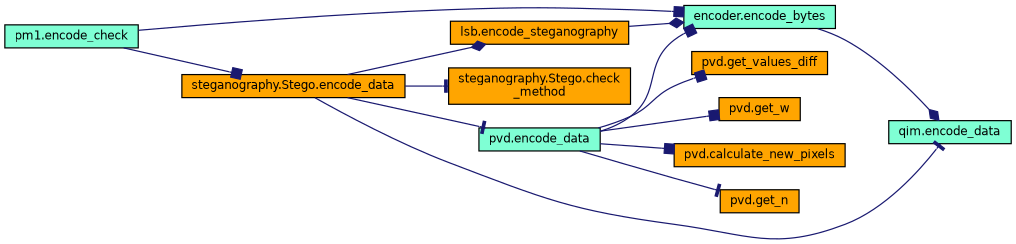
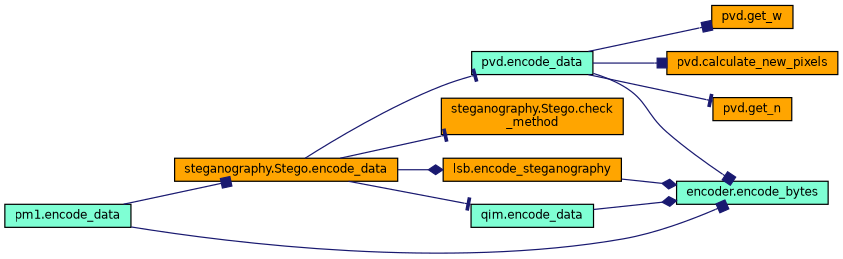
  digraph {
    rankdir=LR
    node [color=black fillcolor=orange fontname=Helvetica fontsize=10 shape=record style=filled]
    edge [arrowhead=box color=midnightblue fontname=Helvetica fontsize=10 labelfontname=Helvetica labelfontsize=10 style=solid]
    n1 [fontcolor=black height=0.2 label="steganography.Stego.encode_data" width=0.4]
    n2 [height=0.2 label="steganography.Stego.check\l_method" width=0.4]
    n3 [height=0.2 label="lsb.encode_steganography" width=0.4]
    n4 [fillcolor=aquamarine height=0.2 label="pvd.encode_data" width=0.4]
    n5 [fillcolor=aquamarine height=0.2 label="qim.encode_data" width=0.4]
    n6 [fillcolor=aquamarine height=0.2 label="encoder.encode_bytes" width=0.4]
-   n7 [fillcolor=aquamarine height=0.2 label="pm1.encode_check" width=0.4]
+   n7 [fillcolor=aquamarine height=0.2 label="pm1.encode_data" width=0.4]
    n8 [height=0.2 label="pvd.calculate_new_pixels" width=0.4]
    n9 [height=0.2 label="pvd.get_n" width=0.4]
-   n10 [height=0.2 label="pvd.get_values_diff" width=0.4]
    n11 [height=0.2 label="pvd.get_w" width=0.4]
    n1 -> n2 [arrowhead=tee]
    n1 -> n3 [arrowhead=diamond]
    n1 -> n4 [arrowhead=tee]
    n1 -> n5 [arrowhead=tee]
    n3 -> n6 [arrowhead=diamond]
    n4 -> n6
    n4 -> n8
    n4 -> n9 [arrowhead=tee]
-   n4 -> n10
    n4 -> n11
-   n6 -> n5 [arrowhead=diamond]
+   n5 -> n6 [arrowhead=diamond]
    n7 -> n1
    n7 -> n6
  }
